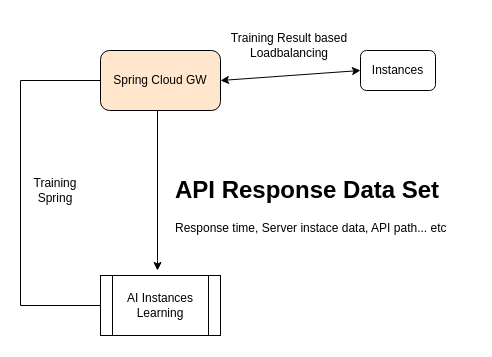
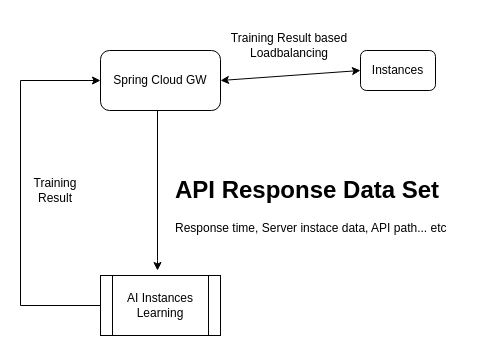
  <mxCell id="0" />
  <mxCell id="1" parent="0" />
  <mxCell id="2" style="edgeStyle=orthogonalEdgeStyle;rounded=0;orthogonalLoop=1;jettySize=auto;html=1;exitX=0.5;exitY=1;exitDx=0;exitDy=0;" edge="1" parent="1"><mxGeometry relative="1" as="geometry"><mxPoint x="157" y="270" as="targetPoint" /><mxPoint x="157" y="110" as="sourcePoint" /><Array as="points"><mxPoint x="157" y="260" /></Array></mxGeometry></mxCell>
- <mxCell id="3" value="Spring Cloud GW" style="rounded=1;whiteSpace=wrap;html=1;fillColor=#ffe6cc;" vertex="1" parent="1"><mxGeometry x="100" y="50" width="120" height="60" as="geometry" /></mxCell>
+ <mxCell id="3" value="Spring Cloud GW" style="rounded=1;whiteSpace=wrap;html=1;" vertex="1" parent="1"><mxGeometry x="100" y="50" width="120" height="60" as="geometry" /></mxCell>
  <mxCell id="4" value="Instances" style="rounded=1;whiteSpace=wrap;html=1;" vertex="1" parent="1"><mxGeometry x="360" y="50" width="75" height="40" as="geometry" /></mxCell>
  <mxCell id="5" value="" style="endArrow=classic;startArrow=classic;html=1;exitX=1;exitY=0.5;exitDx=0;exitDy=0;entryX=0;entryY=0.5;entryDx=0;entryDy=0;" edge="1" parent="1" source="3" target="4"><mxGeometry width="50" height="50" relative="1" as="geometry"><mxPoint x="330" y="170" as="sourcePoint" /><mxPoint x="380" y="120" as="targetPoint" /></mxGeometry></mxCell>
  <mxCell id="6" value="&lt;h1&gt;API Response Data Set&lt;/h1&gt;&lt;p&gt;Response time, Server instace data, API path... etc&lt;/p&gt;" style="text;html=1;strokeColor=none;fillColor=none;spacing=5;spacingTop=-20;whiteSpace=wrap;overflow=hidden;rounded=0;" vertex="1" parent="1"><mxGeometry x="170" y="170" width="300" height="70" as="geometry" /></mxCell>
- <mxCell id="7" style="edgeStyle=orthogonalEdgeStyle;rounded=0;orthogonalLoop=1;jettySize=auto;html=1;exitX=0;exitY=0.5;exitDx=0;exitDy=0;entryX=0;entryY=0.5;entryDx=0;entryDy=0;endArrow=none;" edge="1" parent="1" source="8" target="3"><mxGeometry relative="1" as="geometry"><Array as="points"><mxPoint x="20" y="305" /><mxPoint x="20" y="80" /></Array></mxGeometry></mxCell>
+ <mxCell id="7" style="edgeStyle=orthogonalEdgeStyle;rounded=0;orthogonalLoop=1;jettySize=auto;html=1;exitX=0;exitY=0.5;exitDx=0;exitDy=0;entryX=0;entryY=0.5;entryDx=0;entryDy=0;" edge="1" parent="1" source="8" target="3"><mxGeometry relative="1" as="geometry"><Array as="points"><mxPoint x="20" y="305" /><mxPoint x="20" y="80" /></Array></mxGeometry></mxCell>
  <mxCell id="8" value="AI Instances Learning" style="shape=process;whiteSpace=wrap;html=1;backgroundOutline=1;rounded=0;" vertex="1" parent="1"><mxGeometry x="100" y="275" width="120" height="60" as="geometry" /></mxCell>
- <mxCell id="9" value="Training Spring" style="text;html=1;strokeColor=none;fillColor=none;align=center;verticalAlign=middle;whiteSpace=wrap;rounded=0;" vertex="1" parent="1"><mxGeometry x="20" y="170" width="70" height="40" as="geometry" /></mxCell>
+ <mxCell id="9" value="Training Result" style="text;html=1;strokeColor=none;fillColor=none;align=center;verticalAlign=middle;whiteSpace=wrap;rounded=0;" vertex="1" parent="1"><mxGeometry x="20" y="170" width="70" height="40" as="geometry" /></mxCell>
  <mxCell id="10" value="Training Result based Loadbalancing" style="text;html=1;strokeColor=none;fillColor=none;align=center;verticalAlign=middle;whiteSpace=wrap;rounded=0;" vertex="1" parent="1"><mxGeometry x="223.5" y="20" width="130" height="50" as="geometry" /></mxCell>
